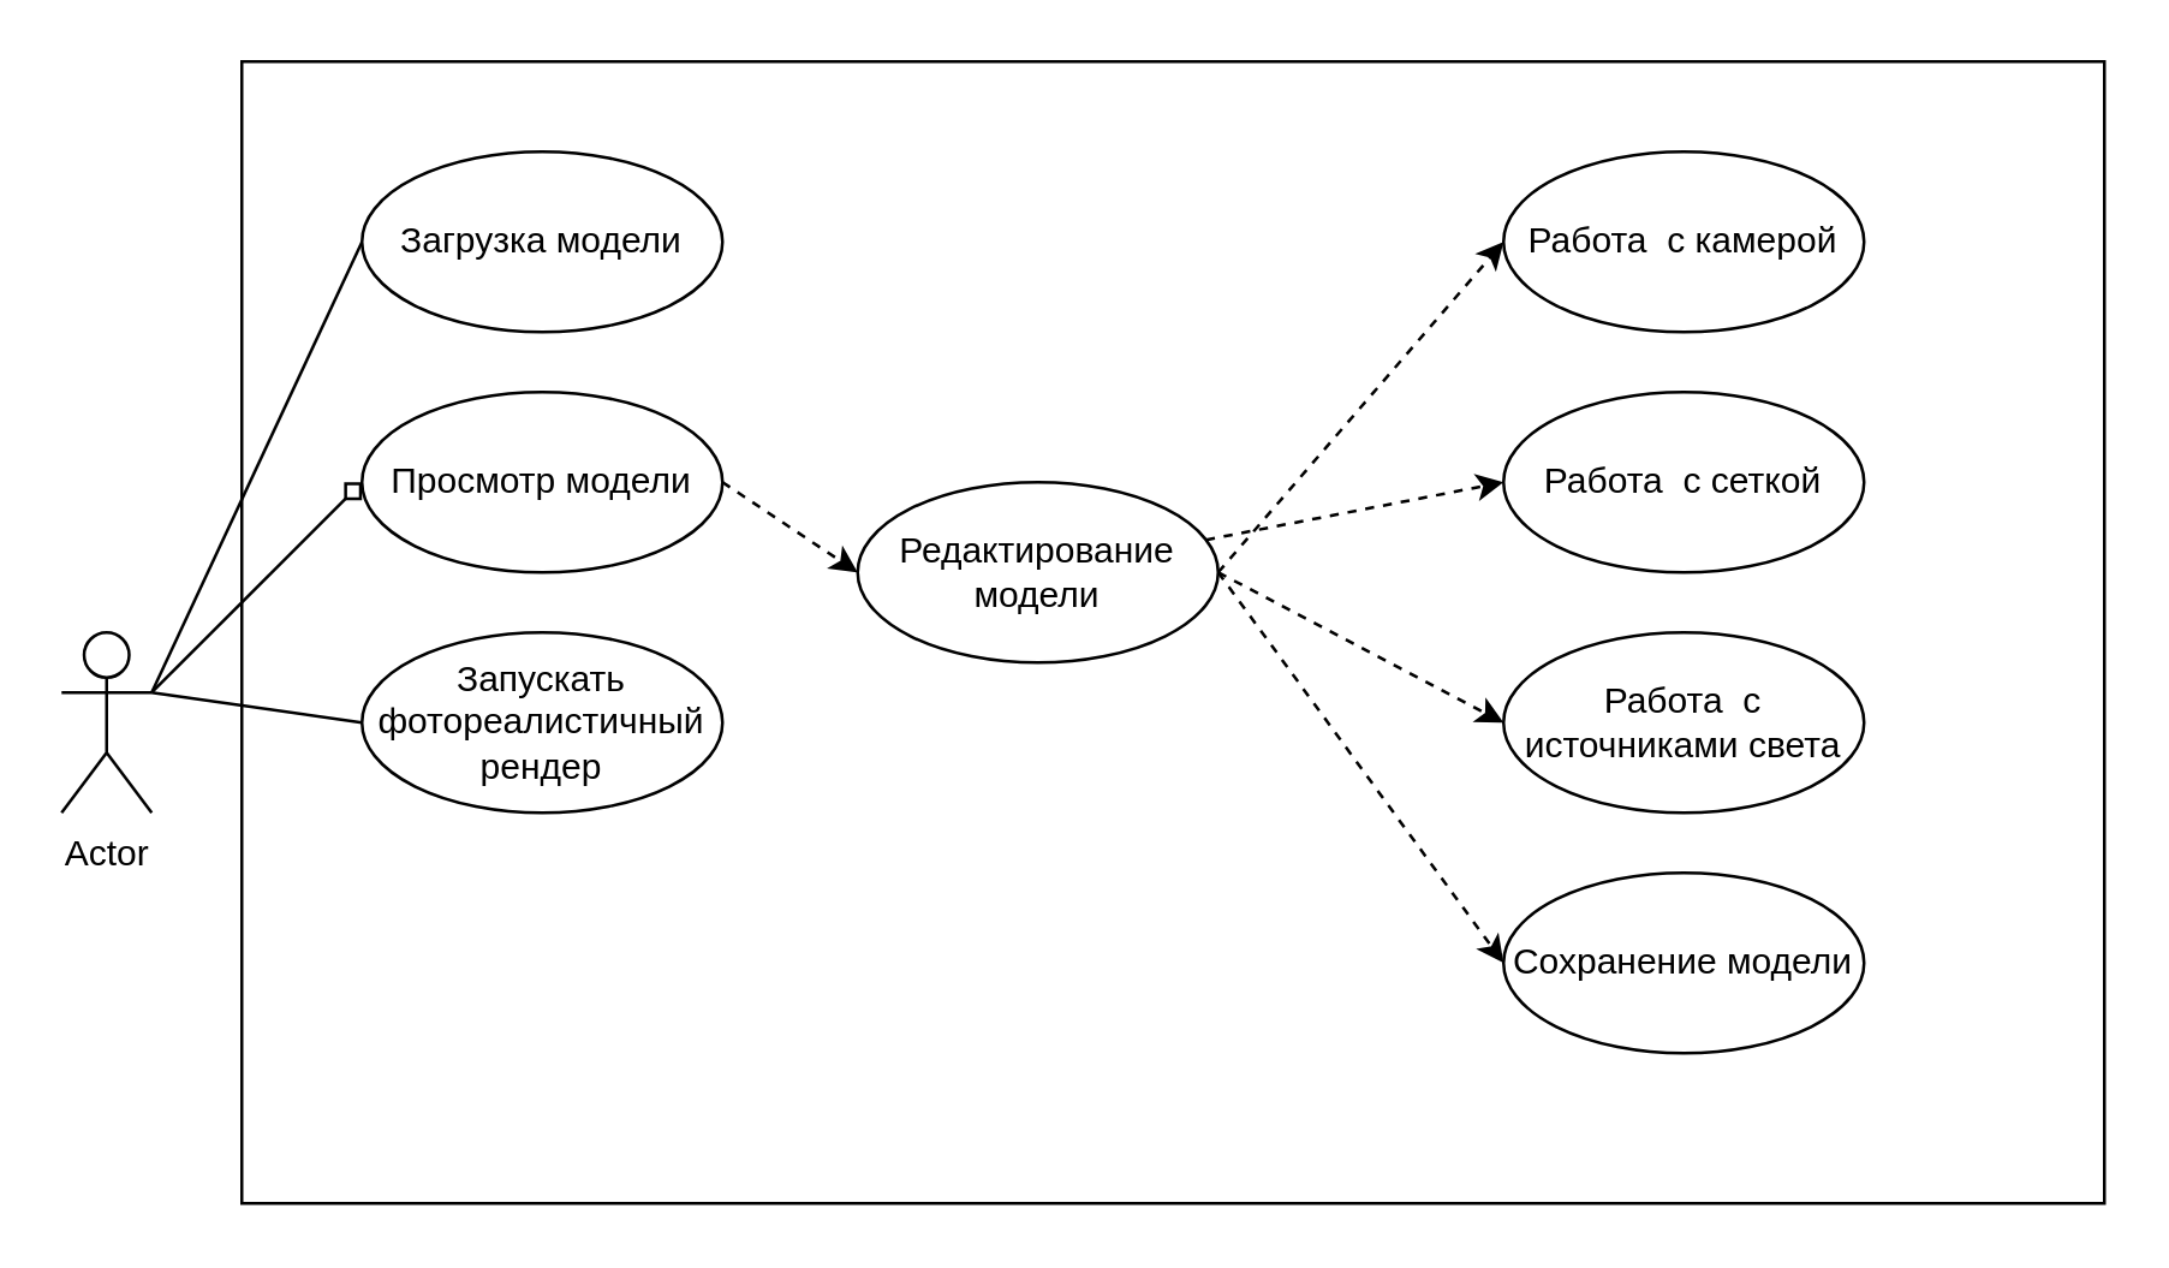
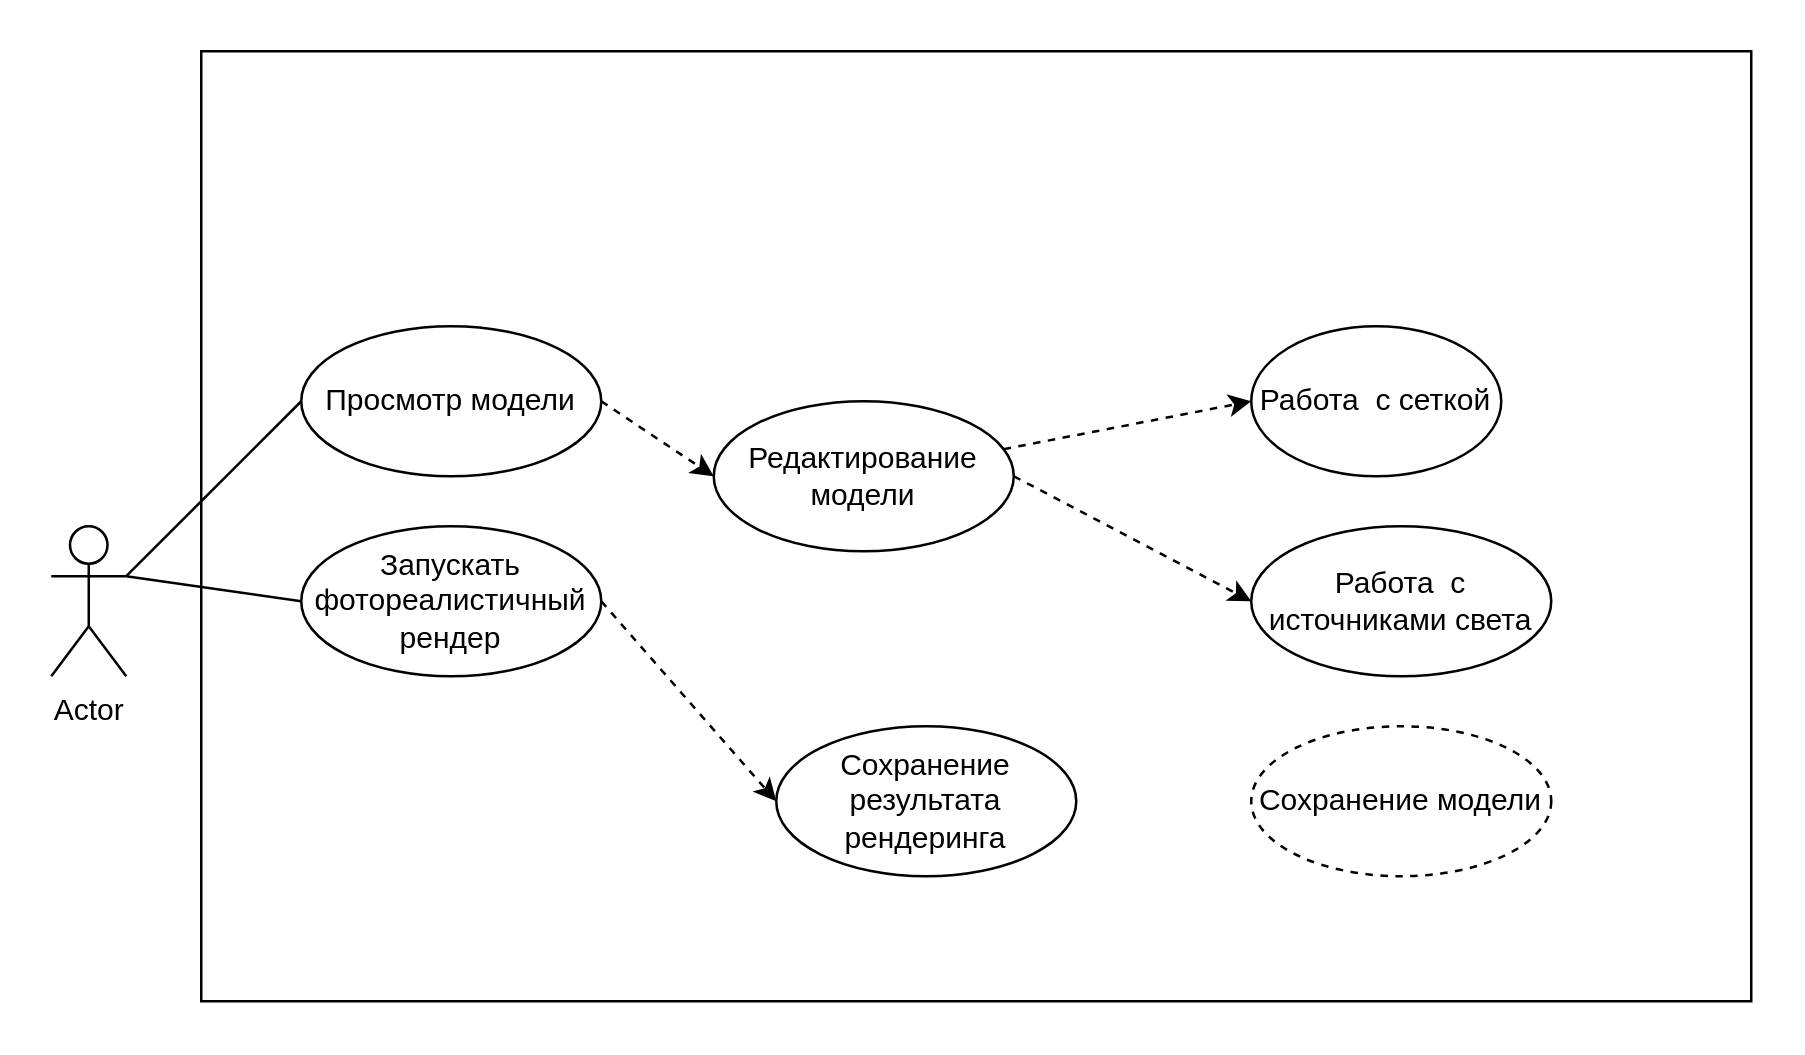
  <mxCell id="0" />
  <mxCell id="1" parent="0" />
  <mxCell id="2" value="" style="rounded=0;whiteSpace=wrap;html=1;" vertex="1" parent="1"><mxGeometry x="80" y="20" width="620" height="380" as="geometry" /></mxCell>
- <mxCell id="3" style="rounded=0;orthogonalLoop=1;jettySize=auto;html=1;exitX=1;exitY=0.333;exitDx=0;exitDy=0;exitPerimeter=0;entryX=0;entryY=0.5;entryDx=0;entryDy=0;endArrow=none;endFill=0;targetPerimeterSpacing=0;sourcePerimeterSpacing=0;jumpStyle=none;endSize=6;jumpSize=6;" edge="1" parent="1" source="4" target="5"><mxGeometry relative="1" as="geometry" /></mxCell>
  <mxCell id="4" value="Actor" style="shape=umlActor;verticalLabelPosition=bottom;verticalAlign=top;html=1;outlineConnect=0;" vertex="1" parent="1"><mxGeometry x="20" y="210" width="30" height="60" as="geometry" /></mxCell>
- <mxCell id="5" value="Загрузка модели" style="ellipse;whiteSpace=wrap;html=1;" vertex="1" parent="1"><mxGeometry x="120" y="50" width="120" height="60" as="geometry" /></mxCell>
  <mxCell id="6" value="Просмотр модели" style="ellipse;whiteSpace=wrap;html=1;" vertex="1" parent="1"><mxGeometry x="120" y="130" width="120" height="60" as="geometry" /></mxCell>
- <mxCell id="7" value="Работа&amp;nbsp; с камерой" style="ellipse;whiteSpace=wrap;html=1;" vertex="1" parent="1"><mxGeometry x="500" y="50" width="120" height="60" as="geometry" /></mxCell>
- <mxCell id="8" style="rounded=0;orthogonalLoop=1;jettySize=auto;html=1;exitX=1;exitY=0.333;exitDx=0;exitDy=0;exitPerimeter=0;entryX=0;entryY=0.5;entryDx=0;entryDy=0;endArrow=diamond;endFill=0;targetPerimeterSpacing=0;sourcePerimeterSpacing=0;jumpStyle=none;endSize=6;jumpSize=6;" edge="1" parent="1" source="4" target="6"><mxGeometry relative="1" as="geometry"><mxPoint x="60" y="240" as="sourcePoint" /><mxPoint x="130" y="90" as="targetPoint" /></mxGeometry></mxCell>
- <mxCell id="9" value="Работа&amp;nbsp; с сеткой" style="ellipse;whiteSpace=wrap;html=1;" vertex="1" parent="1"><mxGeometry x="500" y="130" width="120" height="60" as="geometry" /></mxCell>
+ <mxCell id="8" style="rounded=0;orthogonalLoop=1;jettySize=auto;html=1;exitX=1;exitY=0.333;exitDx=0;exitDy=0;exitPerimeter=0;entryX=0;entryY=0.5;entryDx=0;entryDy=0;endArrow=none;endFill=0;targetPerimeterSpacing=0;sourcePerimeterSpacing=0;jumpStyle=none;endSize=6;jumpSize=6;" edge="1" parent="1" source="4" target="6"><mxGeometry relative="1" as="geometry"><mxPoint x="60" y="240" as="sourcePoint" /><mxPoint x="130" y="90" as="targetPoint" /></mxGeometry></mxCell>
+ <mxCell id="9" value="Работа&amp;nbsp; с сеткой" style="ellipse;whiteSpace=wrap;html=1;" vertex="1" parent="1"><mxGeometry x="500" y="130" width="100" height="60" as="geometry" /></mxCell>
  <mxCell id="10" value="Работа&amp;nbsp; с источниками света" style="ellipse;whiteSpace=wrap;html=1;" vertex="1" parent="1"><mxGeometry x="500" y="210" width="120" height="60" as="geometry" /></mxCell>
  <mxCell id="11" value="Запускать фотореалистичный рендер" style="ellipse;whiteSpace=wrap;html=1;" vertex="1" parent="1"><mxGeometry x="120" y="210" width="120" height="60" as="geometry" /></mxCell>
  <mxCell id="12" value="Редактирование модели" style="ellipse;whiteSpace=wrap;html=1;" vertex="1" parent="1"><mxGeometry x="285" y="160" width="120" height="60" as="geometry" /></mxCell>
  <mxCell id="13" style="rounded=0;orthogonalLoop=1;jettySize=auto;html=1;entryX=0;entryY=0.5;entryDx=0;entryDy=0;endArrow=none;endFill=0;targetPerimeterSpacing=0;sourcePerimeterSpacing=0;jumpStyle=none;endSize=6;jumpSize=6;" edge="1" parent="1" target="11"><mxGeometry relative="1" as="geometry"><mxPoint x="50" y="230" as="sourcePoint" /><mxPoint x="130" y="170" as="targetPoint" /></mxGeometry></mxCell>
- <mxCell id="14" value="Сохранение модели" style="ellipse;whiteSpace=wrap;html=1;" vertex="1" parent="1"><mxGeometry x="500" y="290" width="120" height="60" as="geometry" /></mxCell>
+ <mxCell id="14" value="Сохранение модели" style="ellipse;whiteSpace=wrap;html=1;dashed=1;" vertex="1" parent="1"><mxGeometry x="500" y="290" width="120" height="60" as="geometry" /></mxCell>
+ <mxCell id="15" value="Сохранение результата рендеринга" style="ellipse;whiteSpace=wrap;html=1;" vertex="1" parent="1"><mxGeometry x="310" y="290" width="120" height="60" as="geometry" /></mxCell>
  <mxCell id="16" style="rounded=0;orthogonalLoop=1;jettySize=auto;html=1;exitX=1;exitY=0.5;exitDx=0;exitDy=0;entryX=0;entryY=0.5;entryDx=0;entryDy=0;endArrow=classic;endFill=1;targetPerimeterSpacing=0;sourcePerimeterSpacing=0;jumpStyle=none;endSize=6;jumpSize=6;dashed=1;" edge="1" parent="1" source="6" target="12"><mxGeometry relative="1" as="geometry"><mxPoint x="205" y="240" as="sourcePoint" /><mxPoint x="275" y="170" as="targetPoint" /></mxGeometry></mxCell>
- <mxCell id="18" style="rounded=0;orthogonalLoop=1;jettySize=auto;html=1;exitX=1;exitY=0.5;exitDx=0;exitDy=0;entryX=0;entryY=0.5;entryDx=0;entryDy=0;endArrow=classic;endFill=1;targetPerimeterSpacing=0;sourcePerimeterSpacing=0;jumpStyle=none;endSize=6;jumpSize=6;dashed=1;" edge="1" parent="1" source="12" target="7"><mxGeometry relative="1" as="geometry"><mxPoint x="250" y="170" as="sourcePoint" /><mxPoint x="320" y="170" as="targetPoint" /></mxGeometry></mxCell>
+ <mxCell id="17" style="rounded=0;orthogonalLoop=1;jettySize=auto;html=1;exitX=1;exitY=0.5;exitDx=0;exitDy=0;entryX=0;entryY=0.5;entryDx=0;entryDy=0;endArrow=classic;endFill=1;targetPerimeterSpacing=0;sourcePerimeterSpacing=0;jumpStyle=none;endSize=6;jumpSize=6;dashed=1;" edge="1" parent="1" source="11" target="15"><mxGeometry relative="1" as="geometry"><mxPoint x="250" y="170" as="sourcePoint" /><mxPoint x="320" y="170" as="targetPoint" /></mxGeometry></mxCell>
  <mxCell id="19" style="rounded=0;orthogonalLoop=1;jettySize=auto;html=1;entryX=0;entryY=0.5;entryDx=0;entryDy=0;endArrow=classic;endFill=1;targetPerimeterSpacing=0;sourcePerimeterSpacing=0;jumpStyle=none;endSize=6;jumpSize=6;dashed=1;" edge="1" parent="1" source="12" target="9"><mxGeometry relative="1" as="geometry"><mxPoint x="420" y="250" as="sourcePoint" /><mxPoint x="490" y="170" as="targetPoint" /></mxGeometry></mxCell>
  <mxCell id="20" style="rounded=0;orthogonalLoop=1;jettySize=auto;html=1;entryX=0;entryY=0.5;entryDx=0;entryDy=0;endArrow=classic;endFill=1;targetPerimeterSpacing=0;sourcePerimeterSpacing=0;jumpStyle=none;endSize=6;jumpSize=6;dashed=1;exitX=1;exitY=0.5;exitDx=0;exitDy=0;" edge="1" parent="1" source="12" target="10"><mxGeometry relative="1" as="geometry"><mxPoint x="440" y="170" as="sourcePoint" /><mxPoint x="510" y="170" as="targetPoint" /></mxGeometry></mxCell>
- <mxCell id="21" style="rounded=0;orthogonalLoop=1;jettySize=auto;html=1;entryX=0;entryY=0.5;entryDx=0;entryDy=0;endArrow=classic;endFill=1;targetPerimeterSpacing=0;sourcePerimeterSpacing=0;jumpStyle=none;endSize=6;jumpSize=6;dashed=1;exitX=1;exitY=0.5;exitDx=0;exitDy=0;" edge="1" parent="1" source="12" target="14"><mxGeometry relative="1" as="geometry"><mxPoint x="440" y="170" as="sourcePoint" /><mxPoint x="510" y="250" as="targetPoint" /></mxGeometry></mxCell>
